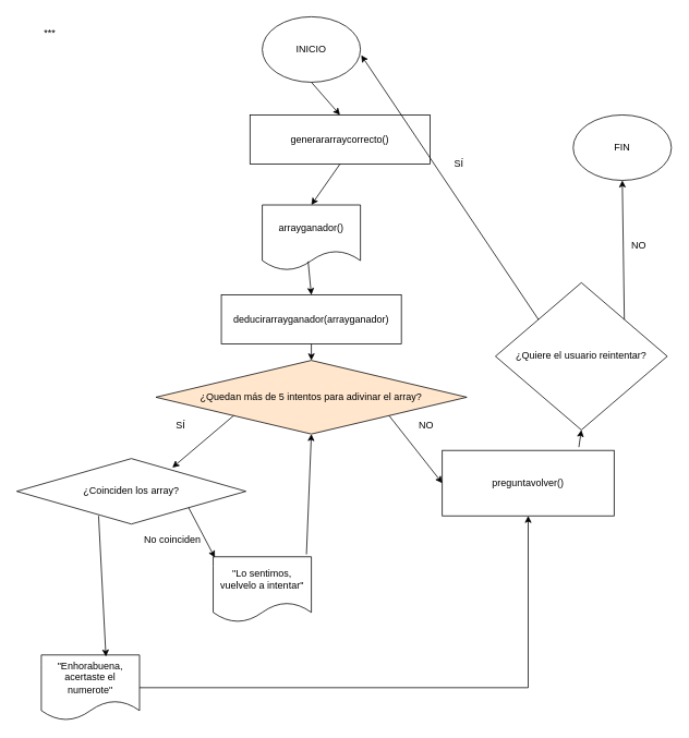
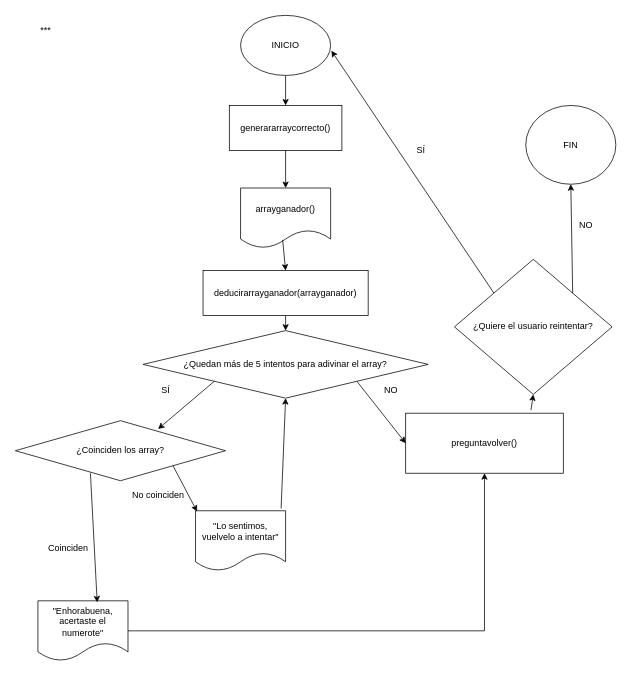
  <mxCell id="0" />
  <mxCell id="1" parent="0" />
  <mxCell id="2" value="INICIO" style="ellipse;whiteSpace=wrap;html=1;" vertex="1" parent="1"><mxGeometry x="320" y="20" width="120" height="80" as="geometry" /></mxCell>
- <mxCell id="3" value="generararraycorrecto()" style="rounded=0;whiteSpace=wrap;html=1;" vertex="1" parent="1"><mxGeometry x="305" y="140" width="220" height="60" as="geometry" /></mxCell>
+ <mxCell id="3" value="generararraycorrecto()" style="rounded=0;whiteSpace=wrap;html=1;" vertex="1" parent="1"><mxGeometry x="305" y="140" width="150" height="60" as="geometry" /></mxCell>
  <mxCell id="4" value="arrayganador()" style="shape=document;whiteSpace=wrap;html=1;boundedLbl=1;" vertex="1" parent="1"><mxGeometry x="320" y="250" width="120" height="80" as="geometry" /></mxCell>
  <mxCell id="5" value="deducirarrayganador(arrayganador)" style="rounded=0;whiteSpace=wrap;html=1;" vertex="1" parent="1"><mxGeometry x="270" y="360" width="220" height="60" as="geometry" /></mxCell>
  <mxCell id="6" value="¿Coinciden los array?" style="rhombus;whiteSpace=wrap;html=1;" vertex="1" parent="1"><mxGeometry x="20" y="560" width="280" height="80" as="geometry" /></mxCell>
- <mxCell id="7" value="¿Quedan más de 5 intentos para adivinar el array?" style="rhombus;whiteSpace=wrap;html=1;fillColor=#ffe6cc;" vertex="1" parent="1"><mxGeometry x="190" y="440" width="380" height="90" as="geometry" /></mxCell>
+ <mxCell id="7" value="¿Quedan más de 5 intentos para adivinar el array?" style="rhombus;whiteSpace=wrap;html=1;" vertex="1" parent="1"><mxGeometry x="190" y="440" width="380" height="90" as="geometry" /></mxCell>
  <mxCell id="8" value="preguntavolver()" style="rounded=0;whiteSpace=wrap;html=1;" vertex="1" parent="1"><mxGeometry x="540" y="550" width="210" height="80" as="geometry" /></mxCell>
  <mxCell id="9" value="" style="endArrow=classic;html=1;rounded=0;exitX=0.467;exitY=0.863;exitDx=0;exitDy=0;exitPerimeter=0;entryX=0.5;entryY=0;entryDx=0;entryDy=0;" edge="1" parent="1" source="4" target="5"><mxGeometry width="50" height="50" relative="1" as="geometry"><mxPoint x="400" y="540" as="sourcePoint" /><mxPoint x="450" y="490" as="targetPoint" /></mxGeometry></mxCell>
  <mxCell id="10" value="" style="endArrow=classic;html=1;rounded=0;exitX=0.5;exitY=1;exitDx=0;exitDy=0;entryX=0.5;entryY=0;entryDx=0;entryDy=0;" edge="1" parent="1" source="2" target="3"><mxGeometry width="50" height="50" relative="1" as="geometry"><mxPoint x="400" y="140" as="sourcePoint" /><mxPoint x="450" y="90" as="targetPoint" /></mxGeometry></mxCell>
  <mxCell id="11" value="" style="endArrow=classic;html=1;rounded=0;exitX=0.5;exitY=1;exitDx=0;exitDy=0;entryX=0.5;entryY=0;entryDx=0;entryDy=0;" edge="1" parent="1" source="3" target="4"><mxGeometry width="50" height="50" relative="1" as="geometry"><mxPoint x="400" y="140" as="sourcePoint" /><mxPoint x="450" y="90" as="targetPoint" /></mxGeometry></mxCell>
  <mxCell id="12" value="" style="endArrow=classic;html=1;rounded=0;exitX=0.5;exitY=1;exitDx=0;exitDy=0;entryX=0.5;entryY=0;entryDx=0;entryDy=0;" edge="1" parent="1" source="5" target="7"><mxGeometry width="50" height="50" relative="1" as="geometry"><mxPoint x="400" y="640" as="sourcePoint" /><mxPoint x="450" y="590" as="targetPoint" /></mxGeometry></mxCell>
  <mxCell id="13" value="" style="endArrow=classic;html=1;rounded=0;exitX=1;exitY=1;exitDx=0;exitDy=0;entryX=0;entryY=0.5;entryDx=0;entryDy=0;" edge="1" parent="1" source="7" target="8"><mxGeometry width="50" height="50" relative="1" as="geometry"><mxPoint x="400" y="640" as="sourcePoint" /><mxPoint x="450" y="590" as="targetPoint" /></mxGeometry></mxCell>
  <mxCell id="14" value="" style="endArrow=classic;html=1;rounded=0;exitX=0;exitY=1;exitDx=0;exitDy=0;entryX=0.679;entryY=0.138;entryDx=0;entryDy=0;entryPerimeter=0;" edge="1" parent="1" source="7" target="6"><mxGeometry width="50" height="50" relative="1" as="geometry"><mxPoint x="400" y="640" as="sourcePoint" /><mxPoint x="450" y="590" as="targetPoint" /></mxGeometry></mxCell>
  <mxCell id="15" value="SÍ" style="text;html=1;align=center;verticalAlign=middle;resizable=0;points=[];autosize=1;strokeColor=none;fillColor=none;" vertex="1" parent="1"><mxGeometry x="205" y="510" width="30" height="20" as="geometry" /></mxCell>
  <mxCell id="16" value="NO" style="text;html=1;align=center;verticalAlign=middle;resizable=0;points=[];autosize=1;strokeColor=none;fillColor=none;" vertex="1" parent="1"><mxGeometry x="505" y="510" width="30" height="20" as="geometry" /></mxCell>
  <mxCell id="17" value="¿Quiere el usuario reintentar?" style="rhombus;whiteSpace=wrap;html=1;" vertex="1" parent="1"><mxGeometry x="605" y="345" width="210" height="180" as="geometry" /></mxCell>
  <mxCell id="18" value="" style="endArrow=classic;html=1;rounded=0;exitX=0.795;exitY=-0.05;exitDx=0;exitDy=0;exitPerimeter=0;entryX=0.5;entryY=1;entryDx=0;entryDy=0;" edge="1" parent="1" source="8" target="17"><mxGeometry width="50" height="50" relative="1" as="geometry"><mxPoint x="400" y="540" as="sourcePoint" /><mxPoint x="450" y="490" as="targetPoint" /></mxGeometry></mxCell>
- <mxCell id="19" value="FIN" style="ellipse;whiteSpace=wrap;html=1;" vertex="1" parent="1"><mxGeometry x="700" y="140" width="120" height="80" as="geometry" /></mxCell>
+ <mxCell id="19" value="FIN" style="ellipse;whiteSpace=wrap;html=1;" vertex="1" parent="1"><mxGeometry x="700" y="140" width="120" height="105" as="geometry" /></mxCell>
  <mxCell id="20" value="" style="endArrow=classic;html=1;rounded=0;exitX=1;exitY=0;exitDx=0;exitDy=0;entryX=0.5;entryY=1;entryDx=0;entryDy=0;" edge="1" parent="1" source="17" target="19"><mxGeometry width="50" height="50" relative="1" as="geometry"><mxPoint x="400" y="240" as="sourcePoint" /><mxPoint x="450" y="190" as="targetPoint" /></mxGeometry></mxCell>
  <mxCell id="21" value="" style="endArrow=classic;html=1;rounded=0;exitX=0;exitY=0;exitDx=0;exitDy=0;entryX=1.008;entryY=0.588;entryDx=0;entryDy=0;entryPerimeter=0;" edge="1" parent="1" source="17" target="2"><mxGeometry width="50" height="50" relative="1" as="geometry"><mxPoint x="400" y="240" as="sourcePoint" /><mxPoint x="450" y="190" as="targetPoint" /></mxGeometry></mxCell>
  <mxCell id="22" value="NO" style="text;html=1;align=center;verticalAlign=middle;resizable=0;points=[];autosize=1;strokeColor=none;fillColor=none;" vertex="1" parent="1"><mxGeometry x="765" y="290" width="30" height="20" as="geometry" /></mxCell>
  <mxCell id="23" value="SÍ" style="text;html=1;align=center;verticalAlign=middle;resizable=0;points=[];autosize=1;strokeColor=none;fillColor=none;" vertex="1" parent="1"><mxGeometry x="545" y="190" width="30" height="20" as="geometry" /></mxCell>
  <mxCell id="24" value="&quot;Lo sentimos, vuelvelo a intentar&quot;" style="shape=document;whiteSpace=wrap;html=1;boundedLbl=1;" vertex="1" parent="1"><mxGeometry x="260" y="680" width="120" height="80" as="geometry" /></mxCell>
  <mxCell id="25" value="" style="endArrow=classic;html=1;rounded=0;exitX=1;exitY=1;exitDx=0;exitDy=0;entryX=0.017;entryY=0.013;entryDx=0;entryDy=0;entryPerimeter=0;" edge="1" parent="1" source="6" target="24"><mxGeometry width="50" height="50" relative="1" as="geometry"><mxPoint x="400" y="640" as="sourcePoint" /><mxPoint x="450" y="590" as="targetPoint" /></mxGeometry></mxCell>
  <mxCell id="26" value="" style="endArrow=classic;html=1;rounded=0;exitX=0.95;exitY=-0.037;exitDx=0;exitDy=0;exitPerimeter=0;entryX=0.5;entryY=1;entryDx=0;entryDy=0;" edge="1" parent="1" source="24" target="7"><mxGeometry width="50" height="50" relative="1" as="geometry"><mxPoint x="400" y="640" as="sourcePoint" /><mxPoint x="450" y="590" as="targetPoint" /></mxGeometry></mxCell>
  <mxCell id="27" value="No coinciden" style="text;html=1;align=center;verticalAlign=middle;resizable=0;points=[];autosize=1;strokeColor=none;fillColor=none;" vertex="1" parent="1"><mxGeometry x="170" y="650" width="80" height="20" as="geometry" /></mxCell>
  <mxCell id="28" value="&quot;Enhorabuena, acertaste el numerote&quot;" style="shape=document;whiteSpace=wrap;html=1;boundedLbl=1;" vertex="1" parent="1"><mxGeometry x="50" y="800" width="120" height="80" as="geometry" /></mxCell>
  <mxCell id="29" value="" style="endArrow=classic;html=1;rounded=0;exitX=0.357;exitY=0.875;exitDx=0;exitDy=0;exitPerimeter=0;entryX=0.658;entryY=0.025;entryDx=0;entryDy=0;entryPerimeter=0;" edge="1" parent="1" source="6" target="28"><mxGeometry width="50" height="50" relative="1" as="geometry"><mxPoint x="400" y="720" as="sourcePoint" /><mxPoint x="450" y="670" as="targetPoint" /></mxGeometry></mxCell>
+ <mxCell id="30" value="Coinciden" style="text;html=1;align=center;verticalAlign=middle;resizable=0;points=[];autosize=1;strokeColor=none;fillColor=none;" vertex="1" parent="1"><mxGeometry x="55" y="720" width="70" height="20" as="geometry" /></mxCell>
  <mxCell id="31" value="***" style="text;html=1;align=center;verticalAlign=middle;resizable=0;points=[];autosize=1;strokeColor=none;fillColor=none;" vertex="1" parent="1"><mxGeometry x="45" y="30" width="30" height="20" as="geometry" /></mxCell>
  <mxCell id="32" value="" style="endArrow=classic;html=1;rounded=0;exitX=1;exitY=0.5;exitDx=0;exitDy=0;entryX=0.5;entryY=1;entryDx=0;entryDy=0;" edge="1" parent="1" source="28" target="8"><mxGeometry width="50" height="50" relative="1" as="geometry"><mxPoint x="600" y="770" as="sourcePoint" /><mxPoint x="650" y="720" as="targetPoint" /><Array as="points"><mxPoint x="645" y="840" /></Array></mxGeometry></mxCell>
